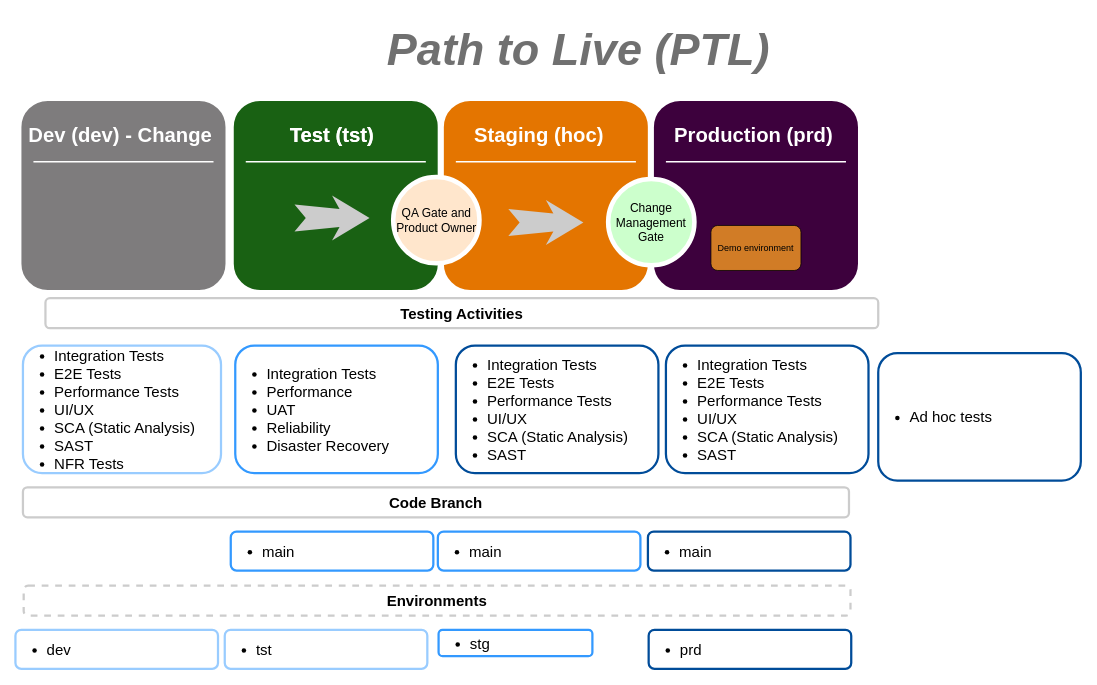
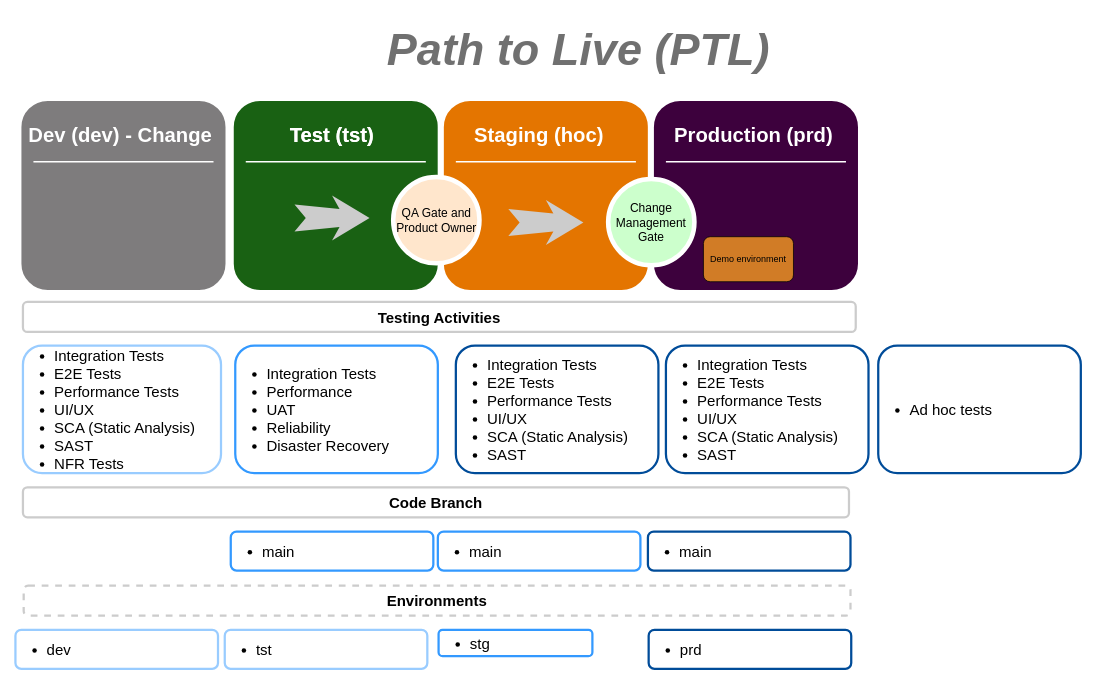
  <mxCell id="0" />
  <mxCell id="1" parent="0" />
  <mxCell id="2" value="" style="whiteSpace=wrap;html=1;rounded=1;shadow=0;strokeWidth=8;fontSize=20;align=center;strokeColor=#FFFFFF;fillColor=#196113;" parent="1" vertex="1"><mxGeometry x="307" y="130" width="280" height="260" as="geometry" /></mxCell>
  <mxCell id="3" value="" style="line;strokeWidth=2;html=1;rounded=0;shadow=0;fontSize=27;align=center;fillColor=none;strokeColor=#FFFFFF;" parent="1" vertex="1"><mxGeometry x="327" y="210" width="240" height="10" as="geometry" /></mxCell>
  <mxCell id="4" value="" style="whiteSpace=wrap;html=1;rounded=1;shadow=0;strokeWidth=8;fontSize=20;align=center;strokeColor=#FFFFFF;fillColor=#e47500;" parent="1" vertex="1"><mxGeometry x="587" y="130" width="280" height="260" as="geometry" /></mxCell>
  <mxCell id="5" value="" style="line;strokeWidth=2;html=1;rounded=0;shadow=0;fontSize=27;align=center;fillColor=none;strokeColor=#FFFFFF;" parent="1" vertex="1"><mxGeometry x="607" y="210" width="240" height="10" as="geometry" /></mxCell>
  <mxCell id="6" value="" style="html=1;shadow=0;dashed=0;align=center;verticalAlign=middle;shape=mxgraph.arrows2.stylisedArrow;dy=0.6;dx=40;notch=15;feather=0.4;rounded=0;strokeWidth=1;fontSize=27;strokeColor=none;fillColor=#CCCCCC;" parent="1" vertex="1"><mxGeometry x="677" y="266" width="100" height="60" as="geometry" /></mxCell>
  <mxCell id="7" value="" style="whiteSpace=wrap;html=1;rounded=1;shadow=0;strokeWidth=8;fontSize=20;align=center;strokeColor=#FFFFFF;fillColor=#3d013d;fontColor=#0066CC;" parent="1" vertex="1"><mxGeometry x="867" y="130" width="280" height="260" as="geometry" /></mxCell>
  <mxCell id="8" value="&lt;font color=&quot;#ffffff&quot;&gt;Production (prd)&lt;/font&gt;" style="text;html=1;strokeColor=none;fillColor=none;align=center;verticalAlign=middle;whiteSpace=wrap;rounded=0;shadow=0;fontSize=27;fontStyle=1" parent="1" vertex="1"><mxGeometry x="864" y="150" width="280" height="60" as="geometry" /></mxCell>
  <mxCell id="9" value="" style="line;strokeWidth=2;html=1;rounded=0;shadow=0;fontSize=27;align=center;fillColor=none;strokeColor=#FFFFFF;" parent="1" vertex="1"><mxGeometry x="887" y="210" width="240" height="10" as="geometry" /></mxCell>
  <mxCell id="10" value="Change Management Gate" style="ellipse;whiteSpace=wrap;html=1;rounded=0;shadow=0;strokeWidth=6;fontSize=16;align=center;strokeColor=#FFFFFF;fillColor=#CCFFCC;" parent="1" vertex="1"><mxGeometry x="810" y="238" width="115" height="115" as="geometry" /></mxCell>
  <mxCell id="11" value="Path to Live (PTL)" style="text;html=1;align=center;verticalAlign=middle;resizable=0;points=[];autosize=1;fontSize=60;fontStyle=3;fillColor=#ffffff;rounded=0;fontColor=#4D4D4D;textOpacity=80;spacingTop=1;spacing=8;" parent="1" vertex="1"><mxGeometry x="500" width="540" height="90" as="geometry" y="20" /></mxCell>
  <mxCell id="12" value="QA Gate and Product Owner" style="ellipse;whiteSpace=wrap;html=1;rounded=0;shadow=0;strokeWidth=6;fontSize=16;align=center;strokeColor=#FFFFFF;fillColor=#FFE6CC;" parent="1" vertex="1"><mxGeometry x="523.5" y="235.5" width="115" height="115" as="geometry" /></mxCell>
- <mxCell id="13" value="Testing Activities" style="whiteSpace=wrap;html=1;rounded=1;shadow=0;strokeWidth=3;fontSize=20;align=center;labelBackgroundColor=none;fillColor=#FFFFFF;strokeColor=#CCCCCC;fontStyle=1" parent="1" vertex="1"><mxGeometry x="60" y="397" width="1110" height="40" as="geometry" /></mxCell>
+ <mxCell id="13" value="Testing Activities" style="whiteSpace=wrap;html=1;rounded=1;shadow=0;strokeWidth=3;fontSize=20;align=center;labelBackgroundColor=none;fillColor=#FFFFFF;strokeColor=#CCCCCC;fontStyle=1" parent="1" vertex="1"><mxGeometry x="30" y="402" width="1110" height="40" as="geometry" /></mxCell>
  <mxCell id="14" value="&lt;ul style=&quot;font-size: 20px&quot;&gt;&lt;li style=&quot;font-size: 20px&quot;&gt;Integration Tests&lt;/li&gt;&lt;li style=&quot;font-size: 20px&quot;&gt;E2E Tests&amp;nbsp;&lt;/li&gt;&lt;li style=&quot;font-size: 20px&quot;&gt;Performance Tests&lt;/li&gt;&lt;li style=&quot;font-size: 20px&quot;&gt;UI/UX&lt;/li&gt;&lt;li style=&quot;font-size: 20px&quot;&gt;SCA (Static Analysis)&lt;/li&gt;&lt;li style=&quot;font-size: 20px&quot;&gt;SAST&lt;/li&gt;&lt;li&gt;NFR Tests&lt;/li&gt;&lt;/ul&gt;" style="text;html=1;align=left;verticalAlign=middle;whiteSpace=wrap;rounded=1;shadow=0;fontSize=20;strokeWidth=3;fillColor=#ffffff;perimeterSpacing=5;strokeColor=#99CCFF;" parent="1" vertex="1"><mxGeometry x="30" y="460" width="264" height="170" as="geometry" /></mxCell>
  <mxCell id="15" value="&lt;ul style=&quot;font-size: 20px&quot;&gt;&lt;li&gt;Integration Tests&lt;/li&gt;&lt;li&gt;Performance&lt;/li&gt;&lt;li&gt;UAT&lt;/li&gt;&lt;li&gt;Reliability&lt;/li&gt;&lt;li&gt;Disaster Recovery&lt;/li&gt;&lt;/ul&gt;" style="text;html=1;align=left;verticalAlign=middle;whiteSpace=wrap;rounded=1;shadow=0;fontSize=20;strokeWidth=3;fillColor=#ffffff;perimeterSpacing=5;strokeColor=#3399FF;" parent="1" vertex="1"><mxGeometry x="313" y="460" width="270" height="170" as="geometry" /></mxCell>
  <mxCell id="16" value="&lt;ul style=&quot;font-size: 20px&quot;&gt;&lt;li&gt;Integration Tests&lt;/li&gt;&lt;li&gt;E2E Tests&amp;nbsp;&lt;/li&gt;&lt;li&gt;Performance Tests&lt;/li&gt;&lt;li&gt;UI/UX&lt;/li&gt;&lt;li&gt;SCA (Static Analysis)&lt;/li&gt;&lt;li&gt;SAST&lt;/li&gt;&lt;/ul&gt;" style="text;html=1;align=left;verticalAlign=middle;whiteSpace=wrap;rounded=1;shadow=0;fontSize=20;strokeWidth=3;fillColor=#ffffff;perimeterSpacing=5;strokeColor=#004C99;" parent="1" vertex="1"><mxGeometry x="607" y="460" width="270" height="170" as="geometry" /></mxCell>
  <mxCell id="17" value="Code Branch" style="whiteSpace=wrap;html=1;rounded=1;shadow=0;strokeWidth=3;fontSize=20;align=center;labelBackgroundColor=none;fillColor=#FFFFFF;strokeColor=#CCCCCC;fontStyle=1" parent="1" vertex="1"><mxGeometry x="30" y="649" width="1101" height="40" as="geometry" /></mxCell>
  <mxCell id="18" value="&lt;ul style=&quot;font-size: 20px&quot;&gt;&lt;li&gt;main&lt;/li&gt;&lt;/ul&gt;" style="text;html=1;align=left;verticalAlign=middle;whiteSpace=wrap;rounded=1;shadow=0;fontSize=20;strokeWidth=3;fillColor=#ffffff;perimeterSpacing=5;strokeColor=#3399FF;" parent="1" vertex="1"><mxGeometry x="583" y="708" width="270" height="52" as="geometry" /></mxCell>
  <mxCell id="19" value="&lt;ul style=&quot;font-size: 20px&quot;&gt;&lt;li&gt;main&lt;/li&gt;&lt;/ul&gt;" style="text;html=1;align=left;verticalAlign=middle;whiteSpace=wrap;rounded=1;shadow=0;fontSize=20;strokeWidth=3;fillColor=#ffffff;perimeterSpacing=5;strokeColor=#004C99;" parent="1" vertex="1"><mxGeometry x="863" y="708" width="270" height="52" as="geometry" /></mxCell>
  <mxCell id="20" value="&lt;font color=&quot;#ffffff&quot;&gt;Staging (hoc)&lt;/font&gt;" style="text;html=1;strokeColor=none;fillColor=none;align=center;verticalAlign=middle;whiteSpace=wrap;rounded=0;shadow=0;fontSize=27;fontStyle=1" parent="1" vertex="1"><mxGeometry x="578" y="150" width="280" height="60" as="geometry" /></mxCell>
  <mxCell id="21" value="Environments" style="whiteSpace=wrap;html=1;rounded=1;shadow=0;strokeWidth=3;fontSize=20;align=center;labelBackgroundColor=none;fillColor=#FFFFFF;strokeColor=#CCCCCC;fontStyle=1;dashed=1;" parent="1" vertex="1"><mxGeometry x="31" y="780" width="1102" height="40" as="geometry" /></mxCell>
  <mxCell id="22" value="&lt;ul style=&quot;font-size: 20px&quot;&gt;&lt;li style=&quot;font-size: 20px&quot;&gt;tst&lt;/li&gt;&lt;/ul&gt;" style="text;html=1;align=left;verticalAlign=middle;whiteSpace=wrap;rounded=1;shadow=0;fontSize=20;strokeWidth=3;fillColor=#ffffff;perimeterSpacing=5;strokeColor=#99CCFF;" parent="1" vertex="1"><mxGeometry x="299" y="839" width="270" height="52" as="geometry" /></mxCell>
  <mxCell id="23" value="&lt;ul style=&quot;font-size: 20px&quot;&gt;&lt;li&gt;stg&lt;/li&gt;&lt;/ul&gt;" style="text;html=1;align=left;verticalAlign=middle;whiteSpace=wrap;rounded=1;shadow=0;fontSize=20;strokeWidth=3;fillColor=#ffffff;perimeterSpacing=5;strokeColor=#3399FF;" parent="1" vertex="1"><mxGeometry x="584" y="839" width="205" height="35" as="geometry" /></mxCell>
  <mxCell id="24" value="&lt;ul style=&quot;font-size: 20px&quot;&gt;&lt;li&gt;prd&lt;/li&gt;&lt;/ul&gt;" style="text;html=1;align=left;verticalAlign=middle;whiteSpace=wrap;rounded=1;shadow=0;fontSize=20;strokeWidth=3;fillColor=#ffffff;perimeterSpacing=5;strokeColor=#004C99;" parent="1" vertex="1"><mxGeometry x="864" y="839" width="270" height="52" as="geometry" /></mxCell>
  <mxCell id="25" value="&lt;font color=&quot;#ffffff&quot;&gt;Test (tst)&lt;/font&gt;" style="text;html=1;strokeColor=none;fillColor=none;align=center;verticalAlign=middle;whiteSpace=wrap;rounded=0;shadow=0;fontSize=27;fontStyle=1" parent="1" vertex="1"><mxGeometry x="302" y="150" width="280" height="60" as="geometry" /></mxCell>
- <mxCell id="26" value="&lt;ul style=&quot;font-size: 20px&quot;&gt;&lt;li&gt;Ad hoc tests&lt;/li&gt;&lt;/ul&gt;" style="text;html=1;align=left;verticalAlign=middle;whiteSpace=wrap;rounded=1;shadow=0;fontSize=20;strokeWidth=3;fillColor=#ffffff;perimeterSpacing=5;strokeColor=#004C99;" parent="1" vertex="1"><mxGeometry x="1170" y="470" width="270" height="170" as="geometry" /></mxCell>
- <mxCell id="27" value="Demo environment" style="rounded=1;whiteSpace=wrap;html=1;fillColor=#d17c26;" parent="1" vertex="1"><mxGeometry x="947" y="300" width="120" height="60" as="geometry" /></mxCell>
+ <mxCell id="26" value="&lt;ul style=&quot;font-size: 20px&quot;&gt;&lt;li&gt;Ad hoc tests&lt;/li&gt;&lt;/ul&gt;" style="text;html=1;align=left;verticalAlign=middle;whiteSpace=wrap;rounded=1;shadow=0;fontSize=20;strokeWidth=3;fillColor=#ffffff;perimeterSpacing=5;strokeColor=#004C99;" parent="1" vertex="1"><mxGeometry x="1170" y="460" width="270" height="170" as="geometry" /></mxCell>
+ <mxCell id="27" value="Demo environment" style="rounded=1;whiteSpace=wrap;html=1;fillColor=#d17c26;" parent="1" vertex="1"><mxGeometry x="937" y="315" width="120" height="60" as="geometry" /></mxCell>
  <mxCell id="28" value="" style="whiteSpace=wrap;html=1;rounded=1;shadow=0;strokeWidth=8;fontSize=20;align=center;strokeColor=#FFFFFF;fillColor=light-dark(#7e7c7d, #ededed);gradientColor=none;" vertex="1" parent="1"><mxGeometry x="24" y="130" width="280" height="260" as="geometry" /></mxCell>
  <mxCell id="29" value="&lt;ul style=&quot;font-size: 20px&quot;&gt;&lt;li&gt;main&lt;/li&gt;&lt;/ul&gt;" style="text;html=1;align=left;verticalAlign=middle;whiteSpace=wrap;rounded=1;shadow=0;fontSize=20;strokeWidth=3;fillColor=#ffffff;perimeterSpacing=5;strokeColor=#3399FF;" vertex="1" parent="1"><mxGeometry x="307" y="708" width="270" height="52" as="geometry" /></mxCell>
  <mxCell id="30" value="&lt;font color=&quot;#ffffff&quot;&gt;Dev (dev) - Change&lt;/font&gt;" style="text;html=1;strokeColor=none;fillColor=none;align=center;verticalAlign=middle;whiteSpace=wrap;rounded=0;shadow=0;fontSize=27;fontStyle=1" vertex="1" parent="1"><mxGeometry x="20" y="150" width="280" height="60" as="geometry" /></mxCell>
  <mxCell id="31" value="" style="html=1;shadow=0;dashed=0;align=center;verticalAlign=middle;shape=mxgraph.arrows2.stylisedArrow;dy=0.6;dx=40;notch=15;feather=0.4;rounded=0;strokeWidth=1;fontSize=27;strokeColor=none;fillColor=#CCCCCC;" vertex="1" parent="1"><mxGeometry x="392" y="260" width="100" height="60" as="geometry" /></mxCell>
  <mxCell id="32" value="&lt;ul style=&quot;font-size: 20px&quot;&gt;&lt;li&gt;Integration Tests&lt;/li&gt;&lt;li&gt;E2E Tests&amp;nbsp;&lt;/li&gt;&lt;li&gt;Performance Tests&lt;/li&gt;&lt;li&gt;UI/UX&lt;/li&gt;&lt;li&gt;SCA (Static Analysis)&lt;/li&gt;&lt;li&gt;SAST&lt;/li&gt;&lt;/ul&gt;" style="text;html=1;align=left;verticalAlign=middle;whiteSpace=wrap;rounded=1;shadow=0;fontSize=20;strokeWidth=3;fillColor=#ffffff;perimeterSpacing=5;strokeColor=#004C99;" vertex="1" parent="1"><mxGeometry x="887" y="460" width="270" height="170" as="geometry" /></mxCell>
  <mxCell id="33" value="&lt;font color=&quot;#ffffff&quot;&gt;Test (tst)&lt;/font&gt;" style="text;html=1;strokeColor=none;fillColor=none;align=center;verticalAlign=middle;whiteSpace=wrap;rounded=0;shadow=0;fontSize=27;fontStyle=1" vertex="1" parent="1"><mxGeometry x="302" y="150" width="280" height="60" as="geometry" /></mxCell>
  <mxCell id="34" value="" style="line;strokeWidth=2;html=1;rounded=0;shadow=0;fontSize=27;align=center;fillColor=none;strokeColor=#FFFFFF;" vertex="1" parent="1"><mxGeometry x="44" y="210" width="240" height="10" as="geometry" /></mxCell>
  <mxCell id="35" value="&lt;ul style=&quot;font-size: 20px&quot;&gt;&lt;li style=&quot;font-size: 20px&quot;&gt;dev&lt;/li&gt;&lt;/ul&gt;" style="text;html=1;align=left;verticalAlign=middle;whiteSpace=wrap;rounded=1;shadow=0;fontSize=20;strokeWidth=3;fillColor=#ffffff;perimeterSpacing=5;strokeColor=#99CCFF;" vertex="1" parent="1"><mxGeometry x="20" y="839" width="270" height="52" as="geometry" /></mxCell>
